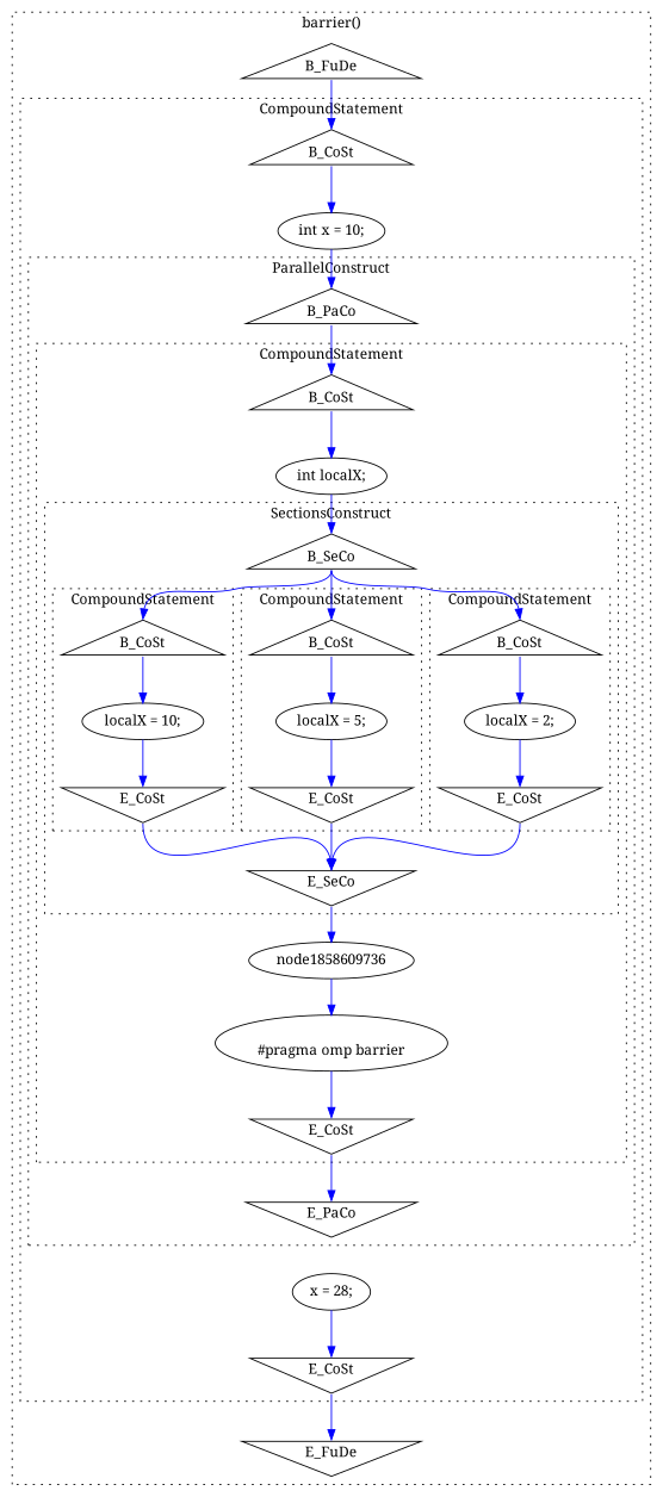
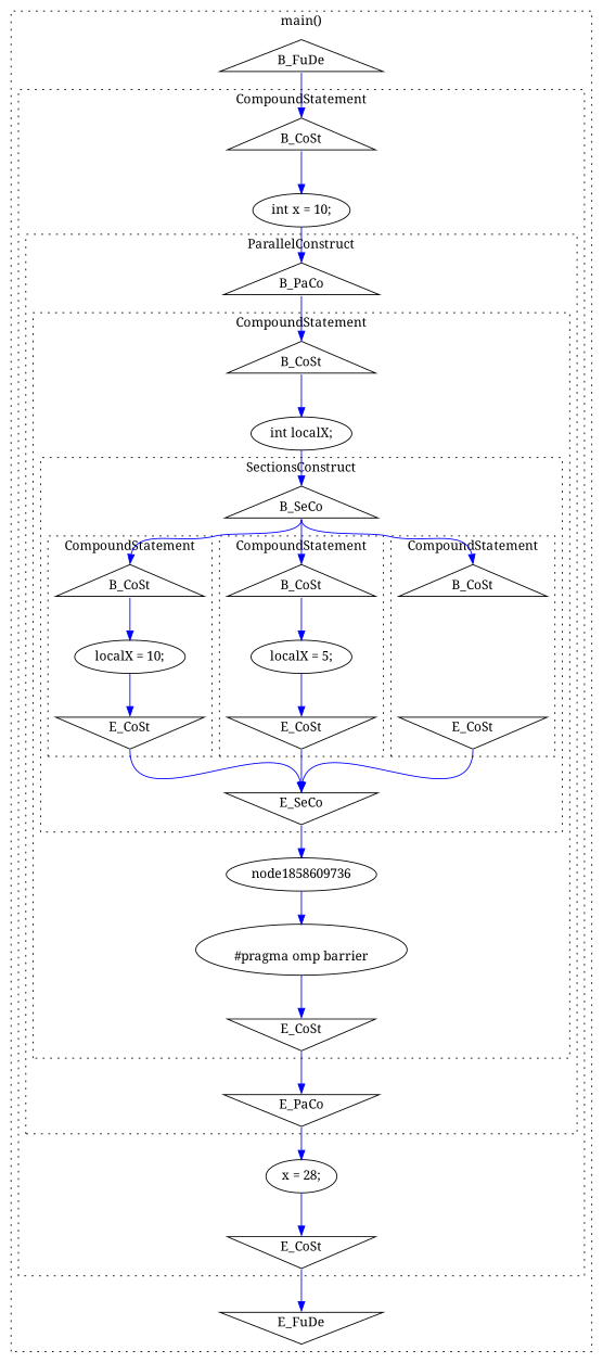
  digraph {
    compound=true
    fontname="Noto Serif"
    node [fontname="Noto Serif"]
    edge [color=blue fontname="Noto Serif" headport=n tailport=s weight=8]
    n1 [label=B_CoSt shape=triangle]
    n2 [label=E_CoSt shape=invtriangle]
    n3 [label="localX = 10;"]
    n4 [label=B_CoSt shape=triangle]
    n5 [label=E_CoSt shape=invtriangle]
    n6 [label="localX = 5;"]
    n7 [label=B_CoSt shape=triangle]
    n8 [label=E_CoSt shape=invtriangle]
-   n9 [label="localX = 2;"]
    n10 [label=B_SeCo shape=triangle]
    n11 [label=E_SeCo shape=invtriangle]
    n12 [label=B_CoSt shape=triangle]
    n13 [label=E_CoSt shape=invtriangle]
    n14 [label="int localX;"]
    n15 [label=node1858609736]
    n16 [label="\n#pragma omp barrier\n"]
    n17 [label=B_PaCo shape=triangle]
    n18 [label=E_PaCo shape=invtriangle]
    n19 [label=B_CoSt shape=triangle]
    n20 [label=E_CoSt shape=invtriangle]
    n21 [label="int x = 10;"]
    n22 [label="x = 28;"]
    n23 [label=B_FuDe shape=triangle]
    n24 [label=E_FuDe shape=invtriangle]
    subgraph cluster_1 {
-     label="barrier()"
+     label="main()"
      style=dotted
      n23
      n24
      subgraph cluster_2 {
        label=CompoundStatement
        style=dotted
        n19
        n20
        n21
        n22
        subgraph cluster_3 {
          label=ParallelConstruct
          style=dotted
          n17
          n18
          subgraph cluster_4 {
            label=CompoundStatement
            style=dotted
            n12
            n13
            n14
            n15
            n16
            subgraph cluster_5 {
              label=SectionsConstruct
              style=dotted
              n10
              n11
              subgraph cluster_6 {
                label=CompoundStatement
                style=dotted
                n1
                n2
                n3
              }
              subgraph cluster_7 {
                label=CompoundStatement
                style=dotted
                n4
                n5
                n6
              }
              subgraph cluster_8 {
                label=CompoundStatement
                style=dotted
                n7
                n8
-               n9
              }
            }
          }
        }
      }
    }
    n1 -> n3
    n2 -> n11
    n3 -> n2
    n4 -> n6
    n5 -> n11
    n6 -> n5
-   n7 -> n9
    n8 -> n11
-   n9 -> n8
    n10 -> n1
    n10 -> n4
    n10 -> n7
    n11 -> n15
    n12 -> n14
    n13 -> n18
    n14 -> n10
    n15 -> n16
    n16 -> n13
    n17 -> n12
+   n18 -> n22
    n19 -> n21
    n20 -> n24
    n21 -> n17
    n22 -> n20
    n23 -> n19
  }
